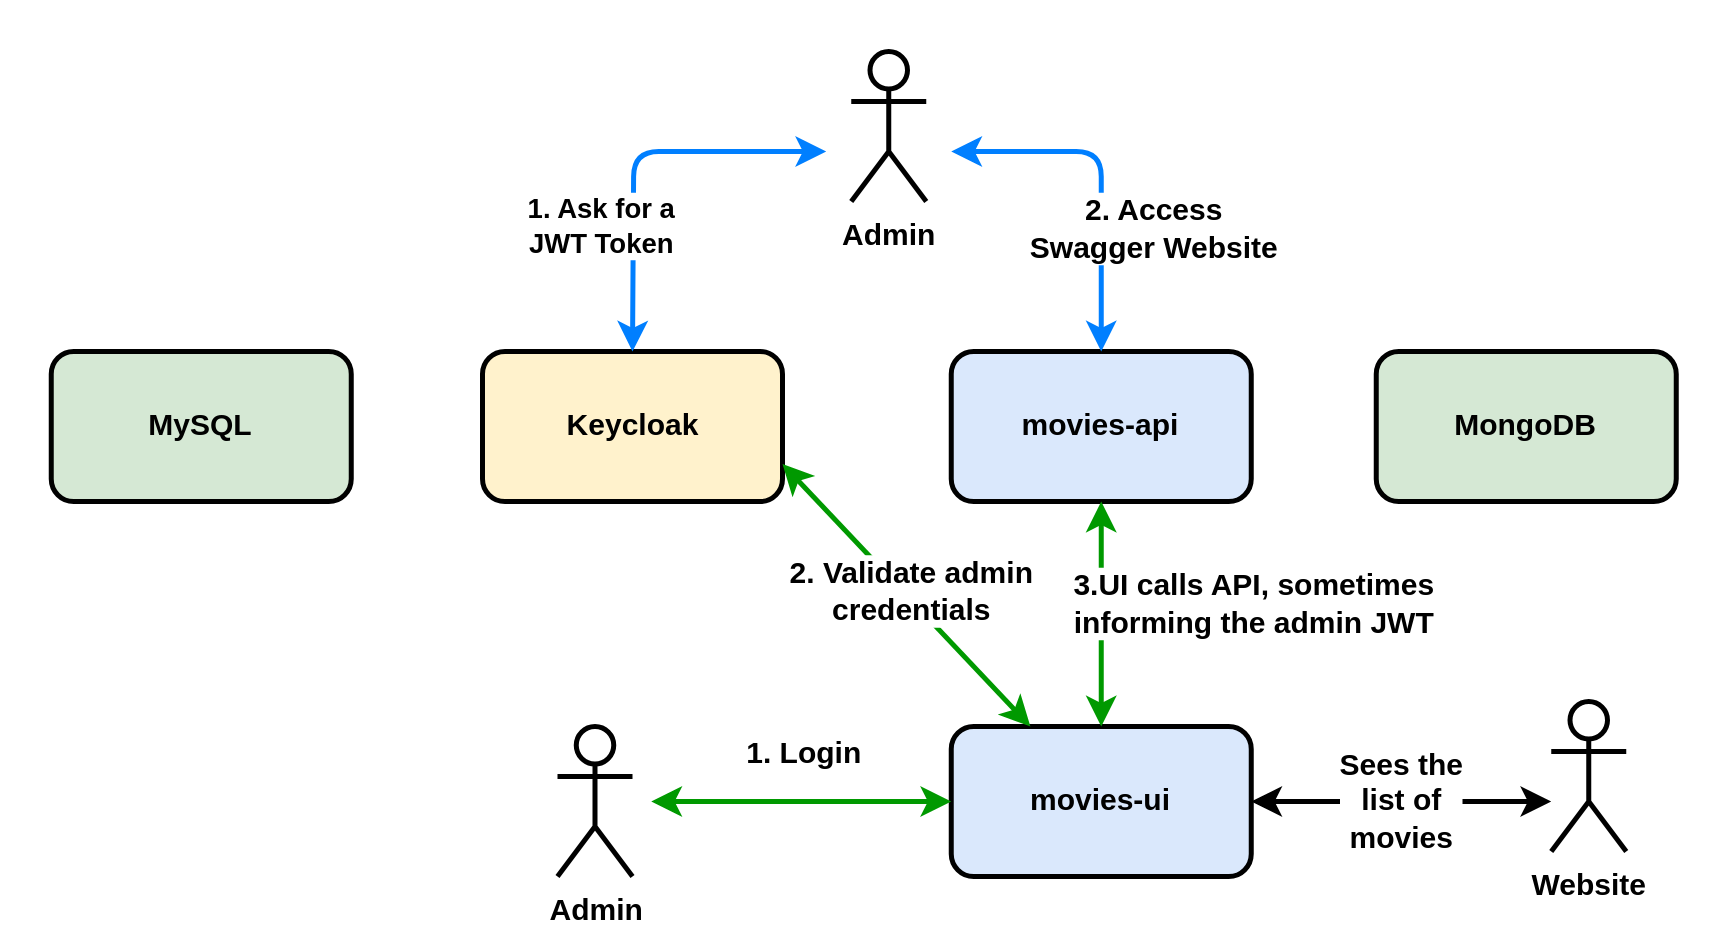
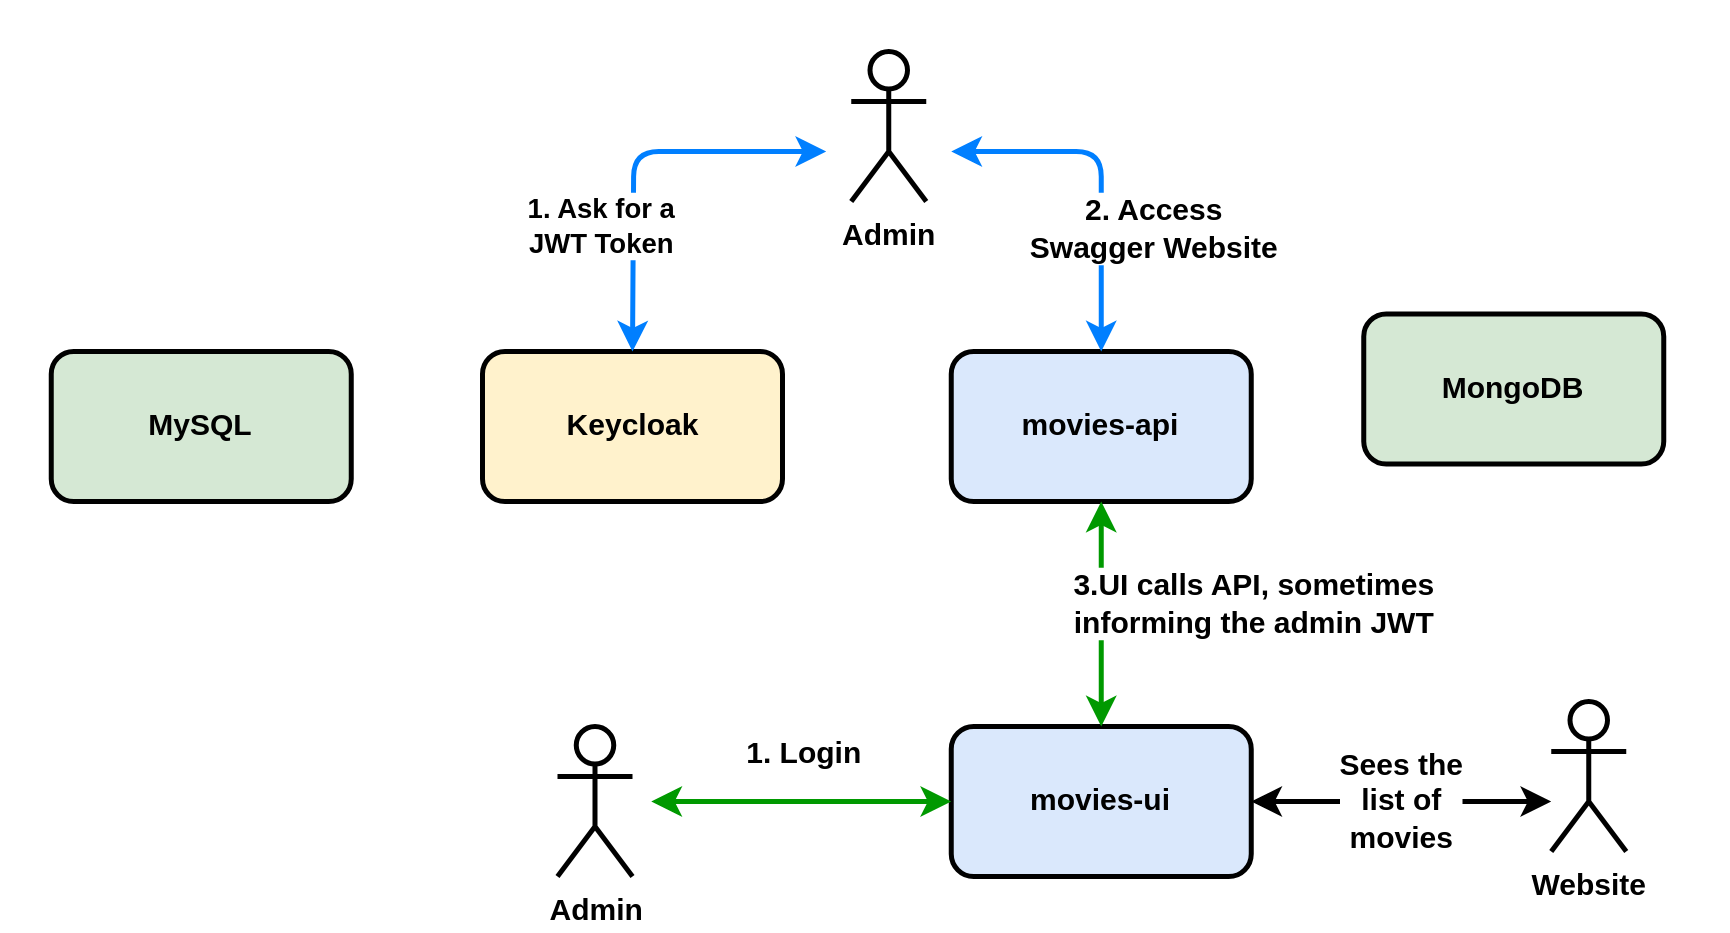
  <mxCell id="0" />
  <mxCell id="1" parent="0" />
  <mxCell id="2" value="Keycloak" style="rounded=1;whiteSpace=wrap;html=1;strokeWidth=2;fontStyle=1;fillColor=#fff2cc;strokeColor=#000000;" vertex="1" parent="1"><mxGeometry x="192.5" y="140" width="120" height="60" as="geometry" /></mxCell>
  <mxCell id="3" value="movies-ui" style="rounded=1;whiteSpace=wrap;html=1;strokeWidth=2;fontStyle=1;fillColor=#dae8fc;strokeColor=#000000;" vertex="1" parent="1"><mxGeometry x="380" y="290" width="120" height="60" as="geometry" /></mxCell>
- <mxCell id="4" value="MongoDB" style="rounded=1;whiteSpace=wrap;html=1;strokeWidth=2;fontStyle=1;fillColor=#d5e8d4;strokeColor=#000000;" vertex="1" parent="1"><mxGeometry x="550" y="140" width="120" height="60" as="geometry" /></mxCell>
+ <mxCell id="4" value="MongoDB" style="rounded=1;whiteSpace=wrap;html=1;strokeWidth=2;fontStyle=1;fillColor=#d5e8d4;strokeColor=#000000;" vertex="1" parent="1"><mxGeometry x="545" y="125" width="120" height="60" as="geometry" /></mxCell>
  <mxCell id="5" value="movies-api" style="rounded=1;whiteSpace=wrap;html=1;strokeWidth=2;fontStyle=1;fillColor=#dae8fc;strokeColor=#000000;" vertex="1" parent="1"><mxGeometry x="380" y="140" width="120" height="60" as="geometry" /></mxCell>
  <mxCell id="6" value="MySQL" style="rounded=1;whiteSpace=wrap;html=1;strokeWidth=2;fontStyle=1;fillColor=#d5e8d4;strokeColor=#000000;" vertex="1" parent="1"><mxGeometry x="20" y="140" width="120" height="60" as="geometry" /></mxCell>
- <mxCell id="7" value="" style="endArrow=classic;startArrow=classic;html=1;strokeWidth=2;exitX=1;exitY=0.75;exitDx=0;exitDy=0;strokeColor=#009900;" edge="1" parent="1" source="2" target="3"><mxGeometry width="50" height="50" relative="1" as="geometry"><mxPoint x="190" y="200" as="sourcePoint" /><mxPoint x="240" y="150" as="targetPoint" /></mxGeometry></mxCell>
- <mxCell id="8" value="&lt;b&gt;2. Validate admin&lt;br&gt;credentials&lt;/b&gt;" style="text;html=1;resizable=0;points=[];align=center;verticalAlign=middle;labelBackgroundColor=#ffffff;" vertex="1" connectable="0" parent="7"><mxGeometry x="0.0" y="2" relative="1" as="geometry"><mxPoint as="offset" /></mxGeometry></mxCell>
  <mxCell id="9" value="" style="endArrow=classic;startArrow=classic;html=1;strokeWidth=2;strokeColor=#009900;" edge="1" parent="1"><mxGeometry width="50" height="50" relative="1" as="geometry"><mxPoint x="440" y="290" as="sourcePoint" /><mxPoint x="440" y="200" as="targetPoint" /></mxGeometry></mxCell>
  <mxCell id="10" value="&lt;b&gt;3.UI calls API, sometimes&lt;br&gt;informing the admin JWT&lt;/b&gt;" style="text;html=1;resizable=0;points=[];align=center;verticalAlign=middle;labelBackgroundColor=#ffffff;" vertex="1" connectable="0" parent="9"><mxGeometry x="0.067" relative="1" as="geometry"><mxPoint x="60" y="-2" as="offset" /></mxGeometry></mxCell>
  <mxCell id="11" value="&lt;b&gt;Admin&lt;/b&gt;" style="shape=umlActor;verticalLabelPosition=bottom;labelBackgroundColor=#ffffff;verticalAlign=top;html=1;outlineConnect=0;strokeColor=#000000;strokeWidth=2;" vertex="1" parent="1"><mxGeometry x="340" y="20" width="30" height="60" as="geometry" /></mxCell>
  <mxCell id="12" value="" style="endArrow=classic;html=1;strokeWidth=2;entryX=0.5;entryY=0;entryDx=0;entryDy=0;startArrow=classic;startFill=1;strokeColor=#007FFF;" edge="1" parent="1" target="5"><mxGeometry width="50" height="50" relative="1" as="geometry"><mxPoint x="380" y="60" as="sourcePoint" /><mxPoint x="290" y="360" as="targetPoint" /><Array as="points"><mxPoint x="440" y="60" /></Array></mxGeometry></mxCell>
  <mxCell id="13" value="&lt;b&gt;&lt;span&gt;2. Access&lt;/span&gt;&lt;br&gt;&lt;span&gt;Swagger Website&lt;/span&gt;&lt;/b&gt;" style="text;html=1;resizable=0;points=[];align=center;verticalAlign=middle;labelBackgroundColor=#ffffff;" vertex="1" connectable="0" parent="12"><mxGeometry x="-0.085" y="1" relative="1" as="geometry"><mxPoint x="19" y="26" as="offset" /></mxGeometry></mxCell>
  <mxCell id="14" value="&lt;b&gt;&lt;span&gt;1. Ask for a&lt;/span&gt;&lt;br&gt;&lt;span&gt;JWT Token&lt;/span&gt;&lt;/b&gt;" style="endArrow=classic;html=1;strokeWidth=2;entryX=0.5;entryY=0;entryDx=0;entryDy=0;startArrow=classic;startFill=1;strokeColor=#007FFF;" edge="1" parent="1" target="2"><mxGeometry x="-0.019" y="33" width="50" height="50" relative="1" as="geometry"><mxPoint x="330" y="60" as="sourcePoint" /><mxPoint x="220" y="320" as="targetPoint" /><Array as="points"><mxPoint x="253" y="60" /></Array><mxPoint x="-46" y="30" as="offset" /></mxGeometry></mxCell>
  <mxCell id="15" value="&lt;b&gt;Admin&lt;/b&gt;" style="shape=umlActor;verticalLabelPosition=bottom;labelBackgroundColor=#ffffff;verticalAlign=top;html=1;outlineConnect=0;strokeColor=#000000;strokeWidth=2;" vertex="1" parent="1"><mxGeometry x="222.5" y="290" width="30" height="60" as="geometry" /></mxCell>
  <mxCell id="16" value="" style="endArrow=classic;startArrow=classic;html=1;strokeWidth=2;entryX=0;entryY=0.5;entryDx=0;entryDy=0;strokeColor=#009900;" edge="1" parent="1" target="3"><mxGeometry width="50" height="50" relative="1" as="geometry"><mxPoint x="260" y="320" as="sourcePoint" /><mxPoint x="330" y="290" as="targetPoint" /></mxGeometry></mxCell>
  <mxCell id="17" value="&lt;b&gt;1. Login&lt;/b&gt;" style="text;html=1;resizable=0;points=[];align=center;verticalAlign=middle;labelBackgroundColor=#ffffff;" vertex="1" connectable="0" parent="16"><mxGeometry x="-0.183" y="1" relative="1" as="geometry"><mxPoint x="11" y="-19" as="offset" /></mxGeometry></mxCell>
  <mxCell id="18" value="&lt;b&gt;Website&lt;/b&gt;" style="shape=umlActor;verticalLabelPosition=bottom;labelBackgroundColor=#ffffff;verticalAlign=top;html=1;outlineConnect=0;strokeColor=#000000;strokeWidth=2;" vertex="1" parent="1"><mxGeometry x="620" y="280" width="30" height="60" as="geometry" /></mxCell>
  <mxCell id="19" value="" style="endArrow=classic;startArrow=classic;html=1;strokeWidth=2;exitX=1;exitY=0.5;exitDx=0;exitDy=0;" edge="1" parent="1" source="3"><mxGeometry width="50" height="50" relative="1" as="geometry"><mxPoint x="500" y="330" as="sourcePoint" /><mxPoint x="620" y="320" as="targetPoint" /></mxGeometry></mxCell>
  <mxCell id="20" value="&lt;b&gt;Sees the&lt;br&gt;list of&lt;br&gt;movies&lt;/b&gt;&lt;br&gt;" style="text;html=1;resizable=0;points=[];align=center;verticalAlign=middle;labelBackgroundColor=#ffffff;" vertex="1" connectable="0" parent="19"><mxGeometry x="-0.017" y="1" relative="1" as="geometry"><mxPoint as="offset" /></mxGeometry></mxCell>
